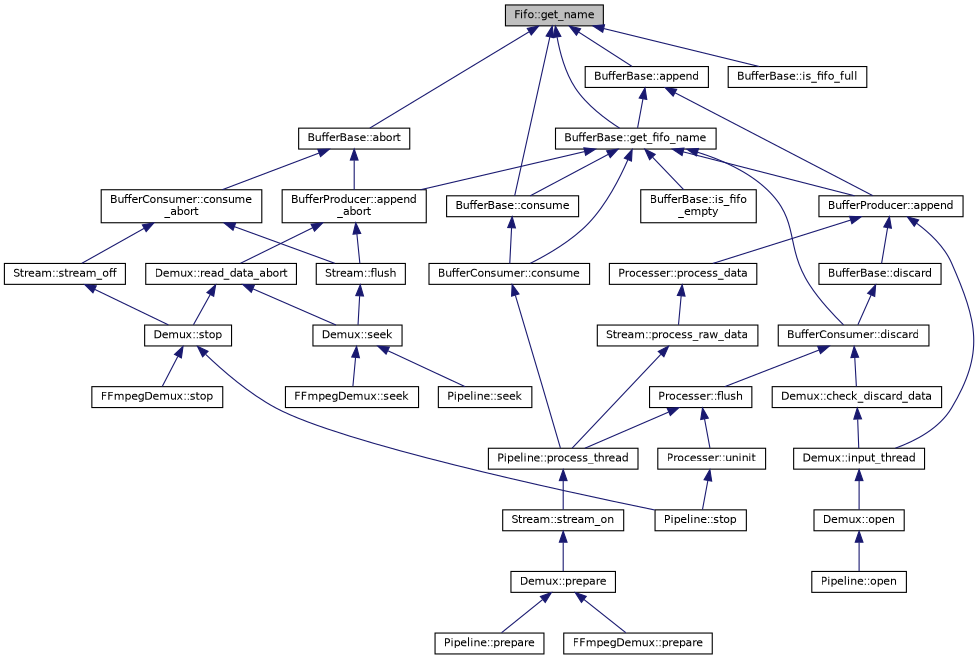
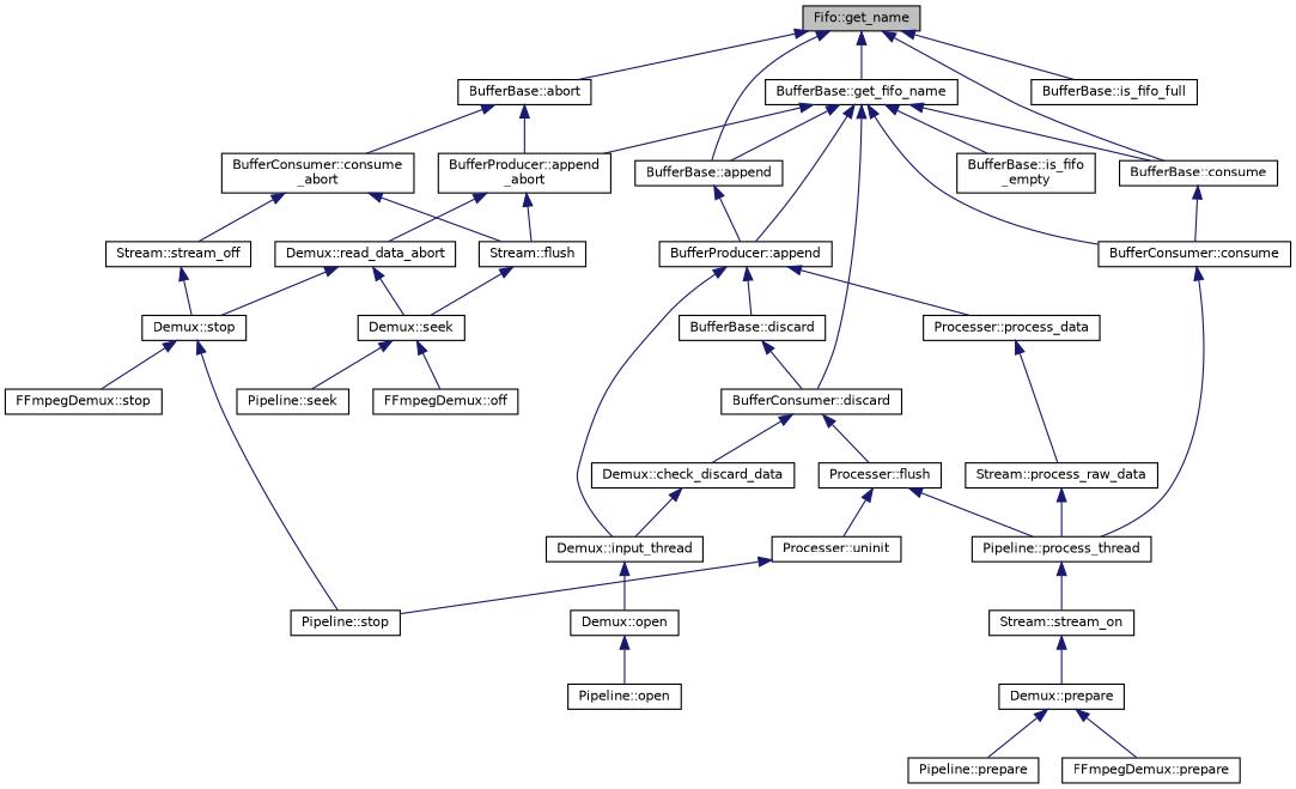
  digraph {
    rankdir=TB
    node [color=black fillcolor=white fontname=Helvetica fontsize=10 shape=record style=filled]
    edge [color=midnightblue dir=back fontname=Helvetica fontsize=10 labelfontname=Helvetica labelfontsize=10 style=solid]
    n1 [fillcolor=grey75 fontcolor=black height=0.2 label="Fifo::get_name" width=0.4]
    n2 [height=0.2 label="BufferBase::abort" width=0.4]
    n3 [height=0.2 label="BufferBase::append" width=0.4]
    n4 [height=0.2 label="BufferBase::consume" width=0.4]
    n5 [height=0.2 label="BufferBase::get_fifo_name" width=0.4]
    n6 [height=0.2 label="BufferBase::is_fifo_full" width=0.4]
    n7 [height=0.2 label="BufferProducer::append\l_abort" width=0.4]
    n8 [height=0.2 label="BufferConsumer::consume\l_abort" width=0.4]
    n9 [height=0.2 label="BufferProducer::append" width=0.4]
    n10 [height=0.2 label="BufferConsumer::consume" width=0.4]
    n11 [height=0.2 label="BufferConsumer::discard" width=0.4]
    n12 [height=0.2 label="BufferBase::is_fifo\l_empty" width=0.4]
    n13 [height=0.2 label="Stream::flush" width=0.4]
    n14 [height=0.2 label="Demux::read_data_abort" width=0.4]
    n15 [height=0.2 label="Stream::stream_off" width=0.4]
    n16 [height=0.2 label="Demux::seek" width=0.4]
    n17 [height=0.2 label="Demux::stop" width=0.4]
    n18 [height=0.2 label="Pipeline::seek" width=0.4]
-   n19 [height=0.2 label="FFmpegDemux::seek" width=0.4]
+   n19 [height=0.2 label="FFmpegDemux::off" width=0.4]
    n20 [height=0.2 label="Pipeline::stop" width=0.4]
    n21 [height=0.2 label="FFmpegDemux::stop" width=0.4]
    n22 [height=0.2 label="Demux::input_thread" width=0.4]
    n23 [height=0.2 label="Processer::process_data" width=0.4]
    n24 [height=0.2 label="BufferBase::discard" width=0.4]
    n25 [height=0.2 label="Demux::open" width=0.4]
    n26 [height=0.2 label="Stream::process_raw_data" width=0.4]
    n27 [height=0.2 label="Pipeline::open" width=0.4]
    n28 [height=0.2 label="Pipeline::process_thread" width=0.4]
    n29 [height=0.2 label="Stream::stream_on" width=0.4]
    n30 [height=0.2 label="Demux::prepare" width=0.4]
    n31 [height=0.2 label="Pipeline::prepare" width=0.4]
    n32 [height=0.2 label="FFmpegDemux::prepare" width=0.4]
    n33 [height=0.2 label="Demux::check_discard_data" width=0.4]
    n34 [height=0.2 label="Processer::flush" width=0.4]
    n35 [height=0.2 label="Processer::uninit" width=0.4]
    n1 -> n2
    n1 -> n3
    n1 -> n4
    n1 -> n5
    n1 -> n6
    n2 -> n7
    n2 -> n8
    n3 -> n9
    n4 -> n10
-   n3 -> n5
+   n5 -> n3
    n5 -> n4
    n5 -> n7
    n5 -> n9
    n5 -> n10
    n5 -> n11
    n5 -> n12
    n7 -> n13
    n7 -> n14
    n8 -> n13
    n8 -> n15
    n9 -> n22
    n9 -> n23
    n9 -> n24
    n10 -> n28
    n11 -> n33
    n11 -> n34
    n13 -> n16
    n14 -> n16
    n14 -> n17
    n15 -> n17
    n16 -> n18
    n16 -> n19
    n17 -> n20
    n17 -> n21
    n22 -> n25
    n23 -> n26
    n24 -> n11
    n25 -> n27
    n26 -> n28
    n28 -> n29
    n29 -> n30
    n30 -> n31
    n30 -> n32
    n33 -> n22
    n34 -> n28
    n34 -> n35
    n35 -> n20
  }
